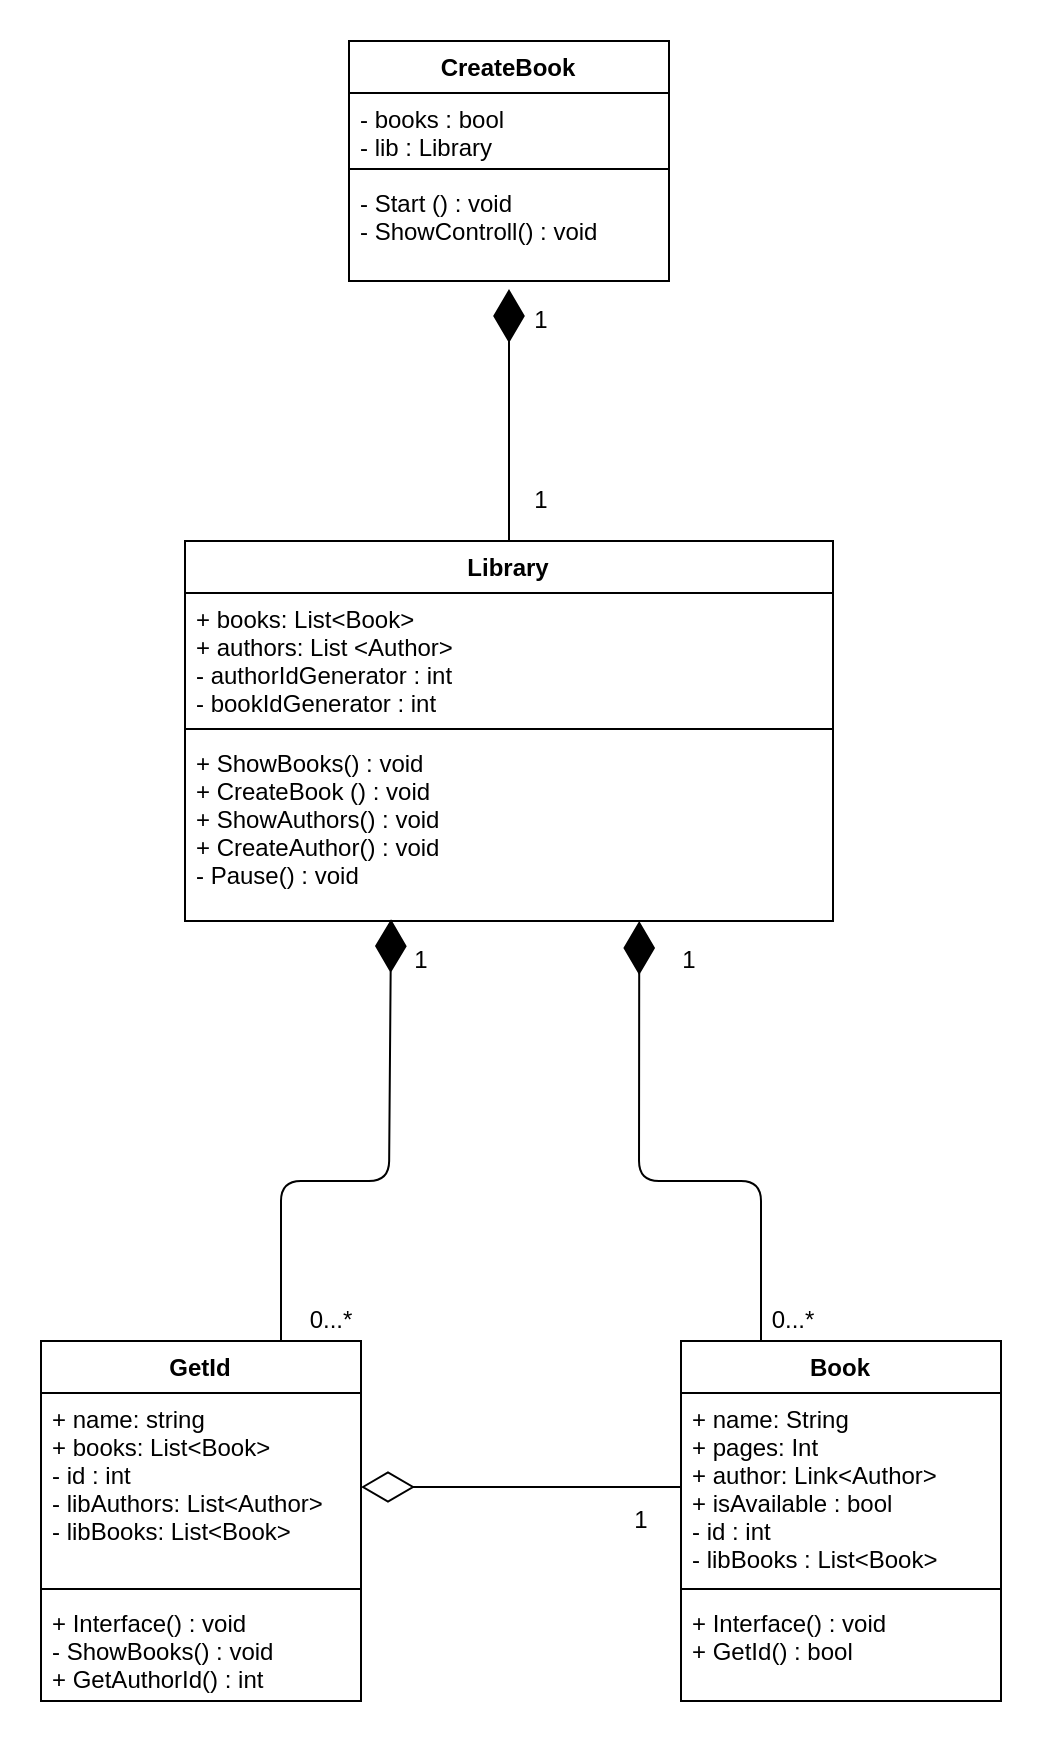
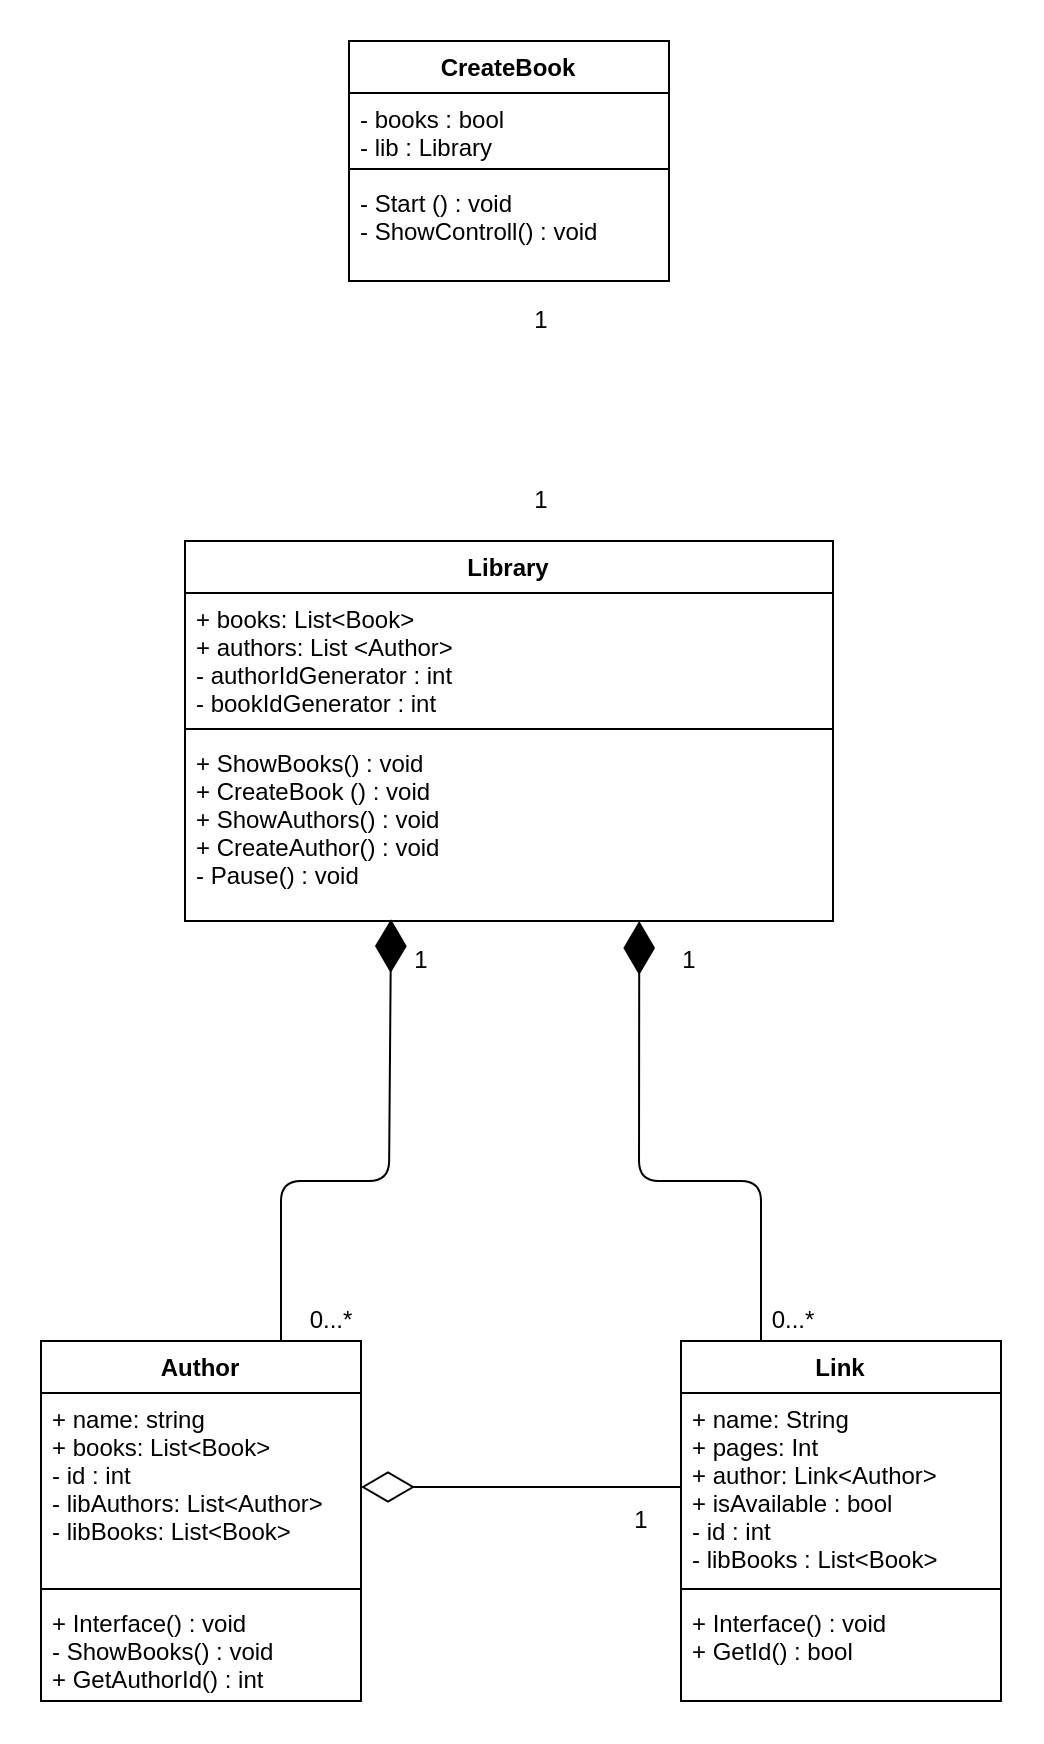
  <mxCell id="0" />
  <mxCell id="1" parent="0" />
  <mxCell id="2" value="Library&#10;" style="swimlane;fontStyle=1;align=center;verticalAlign=top;childLayout=stackLayout;horizontal=1;startSize=26;horizontalStack=0;resizeParent=1;resizeParentMax=0;resizeLast=0;collapsible=1;marginBottom=0;" parent="1" vertex="1"><mxGeometry x="92" y="270" width="324" height="190" as="geometry" /></mxCell>
  <mxCell id="3" value="+ books: List&lt;Book&gt;&#10;+ authors: List &lt;Author&gt;&#10;- authorIdGenerator : int&#10;- bookIdGenerator : int" style="text;strokeColor=none;fillColor=none;align=left;verticalAlign=top;spacingLeft=4;spacingRight=4;overflow=hidden;rotatable=0;points=[[0,0.5],[1,0.5]];portConstraint=eastwest;" parent="2" vertex="1"><mxGeometry y="26" width="324" height="64" as="geometry" /></mxCell>
  <mxCell id="4" value="" style="line;strokeWidth=1;fillColor=none;align=left;verticalAlign=middle;spacingTop=-1;spacingLeft=3;spacingRight=3;rotatable=0;labelPosition=right;points=[];portConstraint=eastwest;" parent="2" vertex="1"><mxGeometry y="90" width="324" height="8" as="geometry" /></mxCell>
  <mxCell id="5" value="+ ShowBooks() : void&#10;+ CreateBook () : void&#10;+ ShowAuthors() : void&#10;+ CreateAuthor() : void&#10;- Pause() : void&#10;" style="text;strokeColor=none;fillColor=none;align=left;verticalAlign=top;spacingLeft=4;spacingRight=4;overflow=hidden;rotatable=0;points=[[0,0.5],[1,0.5]];portConstraint=eastwest;" parent="2" vertex="1"><mxGeometry y="98" width="324" height="92" as="geometry" /></mxCell>
- <mxCell id="6" value="GetId" style="swimlane;fontStyle=1;align=center;verticalAlign=top;childLayout=stackLayout;horizontal=1;startSize=26;horizontalStack=0;resizeParent=1;resizeParentMax=0;resizeLast=0;collapsible=1;marginBottom=0;" parent="1" vertex="1"><mxGeometry x="20" y="670" width="160" height="180" as="geometry" /></mxCell>
+ <mxCell id="6" value="Author" style="swimlane;fontStyle=1;align=center;verticalAlign=top;childLayout=stackLayout;horizontal=1;startSize=26;horizontalStack=0;resizeParent=1;resizeParentMax=0;resizeLast=0;collapsible=1;marginBottom=0;" parent="1" vertex="1"><mxGeometry x="20" y="670" width="160" height="180" as="geometry" /></mxCell>
  <mxCell id="7" value="+ name: string&#10;+ books: List&lt;Book&gt;&#10;- id : int&#10;- libAuthors: List&lt;Author&gt;&#10;- libBooks: List&lt;Book&gt;" style="text;strokeColor=none;fillColor=none;align=left;verticalAlign=top;spacingLeft=4;spacingRight=4;overflow=hidden;rotatable=0;points=[[0,0.5],[1,0.5]];portConstraint=eastwest;" parent="6" vertex="1"><mxGeometry y="26" width="160" height="94" as="geometry" /></mxCell>
  <mxCell id="8" value="" style="line;strokeWidth=1;fillColor=none;align=left;verticalAlign=middle;spacingTop=-1;spacingLeft=3;spacingRight=3;rotatable=0;labelPosition=right;points=[];portConstraint=eastwest;" parent="6" vertex="1"><mxGeometry y="120" width="160" height="8" as="geometry" /></mxCell>
  <mxCell id="9" value="+ Interface() : void&#10;- ShowBooks() : void&#10;+ GetAuthorId() : int" style="text;strokeColor=none;fillColor=none;align=left;verticalAlign=top;spacingLeft=4;spacingRight=4;overflow=hidden;rotatable=0;points=[[0,0.5],[1,0.5]];portConstraint=eastwest;" parent="6" vertex="1"><mxGeometry y="128" width="160" height="52" as="geometry" /></mxCell>
- <mxCell id="10" value="Book" style="swimlane;fontStyle=1;align=center;verticalAlign=top;childLayout=stackLayout;horizontal=1;startSize=26;horizontalStack=0;resizeParent=1;resizeParentMax=0;resizeLast=0;collapsible=1;marginBottom=0;" parent="1" vertex="1"><mxGeometry x="340" y="670" width="160" height="180" as="geometry" /></mxCell>
+ <mxCell id="10" value="Link" style="swimlane;fontStyle=1;align=center;verticalAlign=top;childLayout=stackLayout;horizontal=1;startSize=26;horizontalStack=0;resizeParent=1;resizeParentMax=0;resizeLast=0;collapsible=1;marginBottom=0;" parent="1" vertex="1"><mxGeometry x="340" y="670" width="160" height="180" as="geometry" /></mxCell>
  <mxCell id="11" value="+ name: String&#10;+ pages: Int&#10;+ author: Link&lt;Author&gt;&#10;+ isAvailable : bool&#10;- id : int&#10;- libBooks : List&lt;Book&gt;" style="text;strokeColor=none;fillColor=none;align=left;verticalAlign=top;spacingLeft=4;spacingRight=4;overflow=hidden;rotatable=0;points=[[0,0.5],[1,0.5]];portConstraint=eastwest;" parent="10" vertex="1"><mxGeometry y="26" width="160" height="94" as="geometry" /></mxCell>
  <mxCell id="12" value="" style="line;strokeWidth=1;fillColor=none;align=left;verticalAlign=middle;spacingTop=-1;spacingLeft=3;spacingRight=3;rotatable=0;labelPosition=right;points=[];portConstraint=eastwest;" parent="10" vertex="1"><mxGeometry y="120" width="160" height="8" as="geometry" /></mxCell>
  <mxCell id="13" value="+ Interface() : void&#10;+ GetId() : bool" style="text;strokeColor=none;fillColor=none;align=left;verticalAlign=top;spacingLeft=4;spacingRight=4;overflow=hidden;rotatable=0;points=[[0,0.5],[1,0.5]];portConstraint=eastwest;" parent="10" vertex="1"><mxGeometry y="128" width="160" height="52" as="geometry" /></mxCell>
  <mxCell id="14" value="" style="endArrow=diamondThin;endFill=1;endSize=24;html=1;entryX=0.318;entryY=0.99;entryDx=0;entryDy=0;entryPerimeter=0;exitX=0.75;exitY=0;exitDx=0;exitDy=0;" parent="1" source="6" target="5" edge="1"><mxGeometry width="160" relative="1" as="geometry"><mxPoint x="170" y="670" as="sourcePoint" /><mxPoint x="330" y="670" as="targetPoint" /><Array as="points"><mxPoint x="140" y="590" /><mxPoint x="194" y="590" /></Array></mxGeometry></mxCell>
  <mxCell id="15" value="" style="endArrow=diamondThin;endFill=1;endSize=24;html=1;exitX=0.25;exitY=0;exitDx=0;exitDy=0;entryX=0.701;entryY=1;entryDx=0;entryDy=0;entryPerimeter=0;" parent="1" source="10" target="5" edge="1"><mxGeometry width="160" relative="1" as="geometry"><mxPoint x="330" y="600" as="sourcePoint" /><mxPoint x="319" y="450" as="targetPoint" /><Array as="points"><mxPoint x="380" y="590" /><mxPoint x="319" y="590" /></Array></mxGeometry></mxCell>
  <mxCell id="16" value="1" style="text;html=1;align=center;verticalAlign=middle;resizable=0;points=[];autosize=1;strokeColor=none;" parent="1" vertex="1"><mxGeometry x="334" y="470" width="20" height="20" as="geometry" /></mxCell>
  <mxCell id="17" value="1" style="text;html=1;align=center;verticalAlign=middle;resizable=0;points=[];autosize=1;strokeColor=none;" parent="1" vertex="1"><mxGeometry x="200" y="470" width="20" height="20" as="geometry" /></mxCell>
  <mxCell id="18" value="0...*" style="text;html=1;align=center;verticalAlign=middle;resizable=0;points=[];autosize=1;strokeColor=none;" parent="1" vertex="1"><mxGeometry x="145" y="650" width="40" height="20" as="geometry" /></mxCell>
  <mxCell id="19" value="0...*" style="text;html=1;align=center;verticalAlign=middle;resizable=0;points=[];autosize=1;strokeColor=none;" parent="1" vertex="1"><mxGeometry x="376" y="650" width="40" height="20" as="geometry" /></mxCell>
  <mxCell id="20" value="" style="endArrow=diamondThin;endFill=0;endSize=24;html=1;entryX=1;entryY=0.5;entryDx=0;entryDy=0;exitX=0;exitY=0.5;exitDx=0;exitDy=0;" parent="1" source="11" target="7" edge="1"><mxGeometry width="160" relative="1" as="geometry"><mxPoint x="50" y="820" as="sourcePoint" /><mxPoint x="210" y="820" as="targetPoint" /></mxGeometry></mxCell>
  <mxCell id="21" value="1" style="text;html=1;align=center;verticalAlign=middle;resizable=0;points=[];autosize=1;strokeColor=none;" parent="1" vertex="1"><mxGeometry x="310" y="750" width="20" height="20" as="geometry" /></mxCell>
  <mxCell id="22" value="CreateBook" style="swimlane;fontStyle=1;align=center;verticalAlign=top;childLayout=stackLayout;horizontal=1;startSize=26;horizontalStack=0;resizeParent=1;resizeParentMax=0;resizeLast=0;collapsible=1;marginBottom=0;" parent="1" vertex="1"><mxGeometry x="174" y="20" width="160" height="120" as="geometry" /></mxCell>
  <mxCell id="23" value="- books : bool&#10;- lib : Library" style="text;strokeColor=none;fillColor=none;align=left;verticalAlign=top;spacingLeft=4;spacingRight=4;overflow=hidden;rotatable=0;points=[[0,0.5],[1,0.5]];portConstraint=eastwest;" parent="22" vertex="1"><mxGeometry y="26" width="160" height="34" as="geometry" /></mxCell>
  <mxCell id="24" value="" style="line;strokeWidth=1;fillColor=none;align=left;verticalAlign=middle;spacingTop=-1;spacingLeft=3;spacingRight=3;rotatable=0;labelPosition=right;points=[];portConstraint=eastwest;" parent="22" vertex="1"><mxGeometry y="60" width="160" height="8" as="geometry" /></mxCell>
  <mxCell id="25" value="- Start () : void&#10;- ShowControll() : void" style="text;strokeColor=none;fillColor=none;align=left;verticalAlign=top;spacingLeft=4;spacingRight=4;overflow=hidden;rotatable=0;points=[[0,0.5],[1,0.5]];portConstraint=eastwest;" parent="22" vertex="1"><mxGeometry y="68" width="160" height="52" as="geometry" /></mxCell>
- <mxCell id="26" value="" style="endArrow=diamondThin;endFill=1;endSize=24;html=1;entryX=0.5;entryY=1.077;entryDx=0;entryDy=0;entryPerimeter=0;exitX=0.5;exitY=0;exitDx=0;exitDy=0;" edge="1" parent="1" source="2" target="25"><mxGeometry width="160" relative="1" as="geometry"><mxPoint x="170" y="230" as="sourcePoint" /><mxPoint x="330" y="230" as="targetPoint" /></mxGeometry></mxCell>
  <mxCell id="27" value="1" style="text;html=1;align=center;verticalAlign=middle;resizable=0;points=[];autosize=1;strokeColor=none;" vertex="1" parent="1"><mxGeometry x="260" y="150" width="20" height="20" as="geometry" /></mxCell>
  <mxCell id="28" value="1" style="text;html=1;align=center;verticalAlign=middle;resizable=0;points=[];autosize=1;strokeColor=none;" vertex="1" parent="1"><mxGeometry x="260" y="240" width="20" height="20" as="geometry" /></mxCell>
